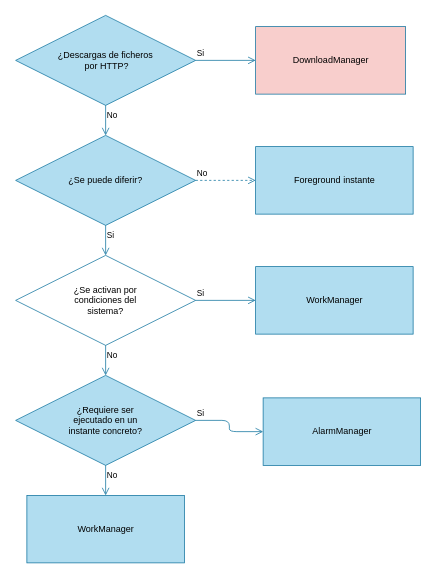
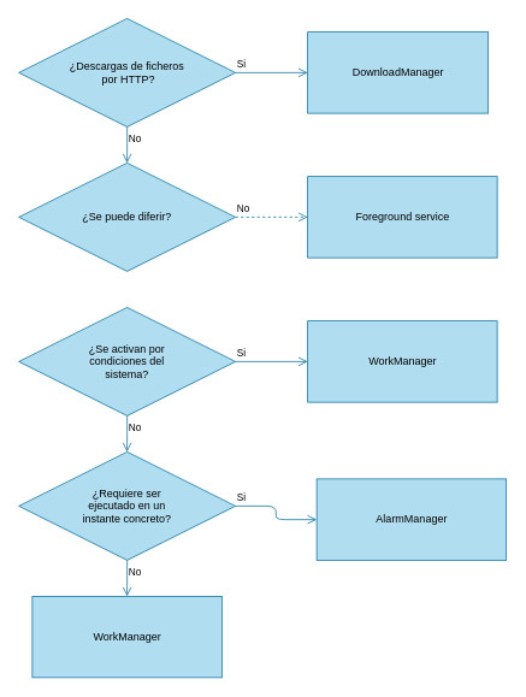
  <mxCell id="0" />
  <mxCell id="1" parent="0" />
  <mxCell id="2" value="¿Descargas de ficheros&lt;br&gt;&amp;nbsp;por HTTP?" style="rhombus;whiteSpace=wrap;html=1;fillColor=#b1ddf0;strokeColor=#10739e;" parent="1" vertex="1"><mxGeometry x="20" y="20" width="240" height="120" as="geometry" /></mxCell>
  <mxCell id="3" value="Si" style="edgeStyle=orthogonalEdgeStyle;html=1;align=left;verticalAlign=bottom;endArrow=open;endSize=8;fillColor=#b1ddf0;strokeColor=#10739e;entryX=0;entryY=0.5;entryDx=0;entryDy=0;" parent="1" source="2" target="14" edge="1"><mxGeometry x="-1" relative="1" as="geometry"><mxPoint x="330" y="100" as="targetPoint" /></mxGeometry></mxCell>
  <mxCell id="4" value="No&lt;br&gt;" style="edgeStyle=orthogonalEdgeStyle;html=1;align=left;verticalAlign=top;endArrow=open;endSize=8;fillColor=#b1ddf0;strokeColor=#10739e;entryX=0.5;entryY=0;entryDx=0;entryDy=0;" parent="1" source="2" target="5" edge="1"><mxGeometry x="-1" relative="1" as="geometry"><mxPoint x="150" y="260" as="targetPoint" /></mxGeometry></mxCell>
  <mxCell id="5" value="¿Se puede diferir?" style="rhombus;whiteSpace=wrap;html=1;fillColor=#b1ddf0;strokeColor=#10739e;" parent="1" vertex="1"><mxGeometry x="20" y="180" width="240" height="120" as="geometry" /></mxCell>
  <mxCell id="6" value="No" style="edgeStyle=orthogonalEdgeStyle;html=1;align=left;verticalAlign=bottom;endArrow=open;endSize=8;fillColor=#b1ddf0;strokeColor=#10739e;entryX=0;entryY=0.5;entryDx=0;entryDy=0;dashed=1;" parent="1" source="5" target="15" edge="1"><mxGeometry x="-1" relative="1" as="geometry"><mxPoint x="320" y="280" as="targetPoint" /></mxGeometry></mxCell>
- <mxCell id="7" value="Si&lt;br&gt;" style="edgeStyle=orthogonalEdgeStyle;html=1;align=left;verticalAlign=top;endArrow=open;endSize=8;fillColor=#b1ddf0;strokeColor=#10739e;entryX=0.5;entryY=0;entryDx=0;entryDy=0;" parent="1" source="5" target="8" edge="1"><mxGeometry x="-1" relative="1" as="geometry"><mxPoint x="140" y="440" as="targetPoint" /></mxGeometry></mxCell>
- <mxCell id="8" value="¿Se activan por&lt;br&gt;condiciones del&lt;br&gt;sistema?" style="rhombus;whiteSpace=wrap;html=1;fillColor=#ffffff;strokeColor=#10739e;" parent="1" vertex="1"><mxGeometry x="20" y="340" width="240" height="120" as="geometry" /></mxCell>
+ <mxCell id="8" value="¿Se activan por&lt;br&gt;condiciones del&lt;br&gt;sistema?" style="rhombus;whiteSpace=wrap;html=1;fillColor=#b1ddf0;strokeColor=#10739e;" parent="1" vertex="1"><mxGeometry x="20" y="340" width="240" height="120" as="geometry" /></mxCell>
  <mxCell id="9" value="Si" style="edgeStyle=orthogonalEdgeStyle;html=1;align=left;verticalAlign=bottom;endArrow=open;endSize=8;fillColor=#b1ddf0;strokeColor=#10739e;entryX=0;entryY=0.5;entryDx=0;entryDy=0;" parent="1" source="8" target="16" edge="1"><mxGeometry x="-1" relative="1" as="geometry"><mxPoint x="320" y="474" as="targetPoint" /></mxGeometry></mxCell>
  <mxCell id="10" value="No&lt;br&gt;" style="edgeStyle=orthogonalEdgeStyle;html=1;align=left;verticalAlign=top;endArrow=open;endSize=8;fillColor=#b1ddf0;strokeColor=#10739e;entryX=0.5;entryY=0;entryDx=0;entryDy=0;" parent="1" source="8" target="11" edge="1"><mxGeometry x="-1" relative="1" as="geometry"><mxPoint x="140" y="634" as="targetPoint" /></mxGeometry></mxCell>
  <mxCell id="11" value="¿Requiere ser&lt;br&gt;ejecutado en un &lt;br&gt;instante concreto?" style="rhombus;whiteSpace=wrap;html=1;fillColor=#b1ddf0;strokeColor=#10739e;" parent="1" vertex="1"><mxGeometry x="20" y="500" width="240" height="120" as="geometry" /></mxCell>
  <mxCell id="12" value="Si" style="edgeStyle=orthogonalEdgeStyle;html=1;align=left;verticalAlign=bottom;endArrow=open;endSize=8;fillColor=#b1ddf0;strokeColor=#10739e;entryX=0;entryY=0.5;entryDx=0;entryDy=0;" parent="1" source="11" target="17" edge="1"><mxGeometry x="-1" relative="1" as="geometry"><mxPoint x="290" y="570" as="targetPoint" /></mxGeometry></mxCell>
  <mxCell id="13" value="No&lt;br&gt;" style="edgeStyle=orthogonalEdgeStyle;html=1;align=left;verticalAlign=top;endArrow=open;endSize=8;fillColor=#b1ddf0;strokeColor=#10739e;entryX=0.5;entryY=0;entryDx=0;entryDy=0;" parent="1" source="11" target="18" edge="1"><mxGeometry x="-1" relative="1" as="geometry"><mxPoint x="110" y="730" as="targetPoint" /></mxGeometry></mxCell>
- <mxCell id="14" value="DownloadManager" style="html=1;strokeColor=#10739e;fillColor=#f8cecc;" parent="1" vertex="1"><mxGeometry x="340" y="35" width="200" height="90" as="geometry" /></mxCell>
- <mxCell id="15" value="Foreground instante" style="html=1;strokeColor=#10739e;fillColor=#b1ddf0;" parent="1" vertex="1"><mxGeometry x="340" y="195" width="210" height="90" as="geometry" /></mxCell>
+ <mxCell id="14" value="DownloadManager" style="html=1;strokeColor=#10739e;fillColor=#b1ddf0;" parent="1" vertex="1"><mxGeometry x="340" y="35" width="200" height="90" as="geometry" /></mxCell>
+ <mxCell id="15" value="Foreground service" style="html=1;strokeColor=#10739e;fillColor=#b1ddf0;" parent="1" vertex="1"><mxGeometry x="340" y="195" width="210" height="90" as="geometry" /></mxCell>
  <mxCell id="16" value="WorkManager" style="html=1;strokeColor=#10739e;fillColor=#b1ddf0;" parent="1" vertex="1"><mxGeometry x="340" y="355" width="210" height="90" as="geometry" /></mxCell>
  <mxCell id="17" value="AlarmManager" style="html=1;strokeColor=#10739e;fillColor=#b1ddf0;" parent="1" vertex="1"><mxGeometry x="350" y="530" width="210" height="90" as="geometry" /></mxCell>
  <mxCell id="18" value="WorkManager" style="html=1;strokeColor=#10739e;fillColor=#b1ddf0;" parent="1" vertex="1"><mxGeometry x="35" y="660" width="210" height="90" as="geometry" /></mxCell>
